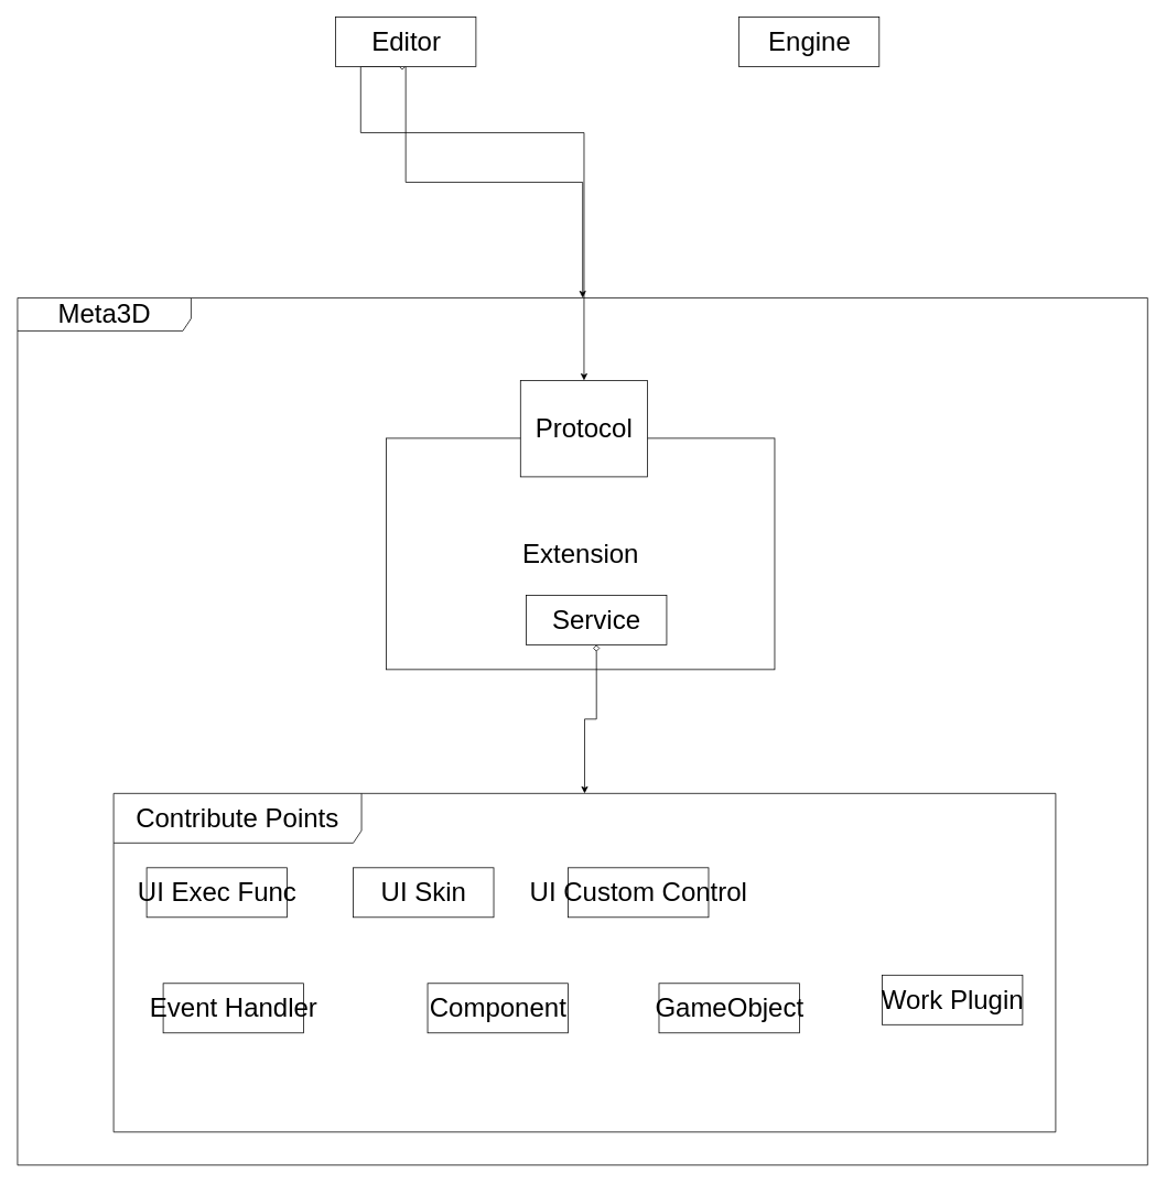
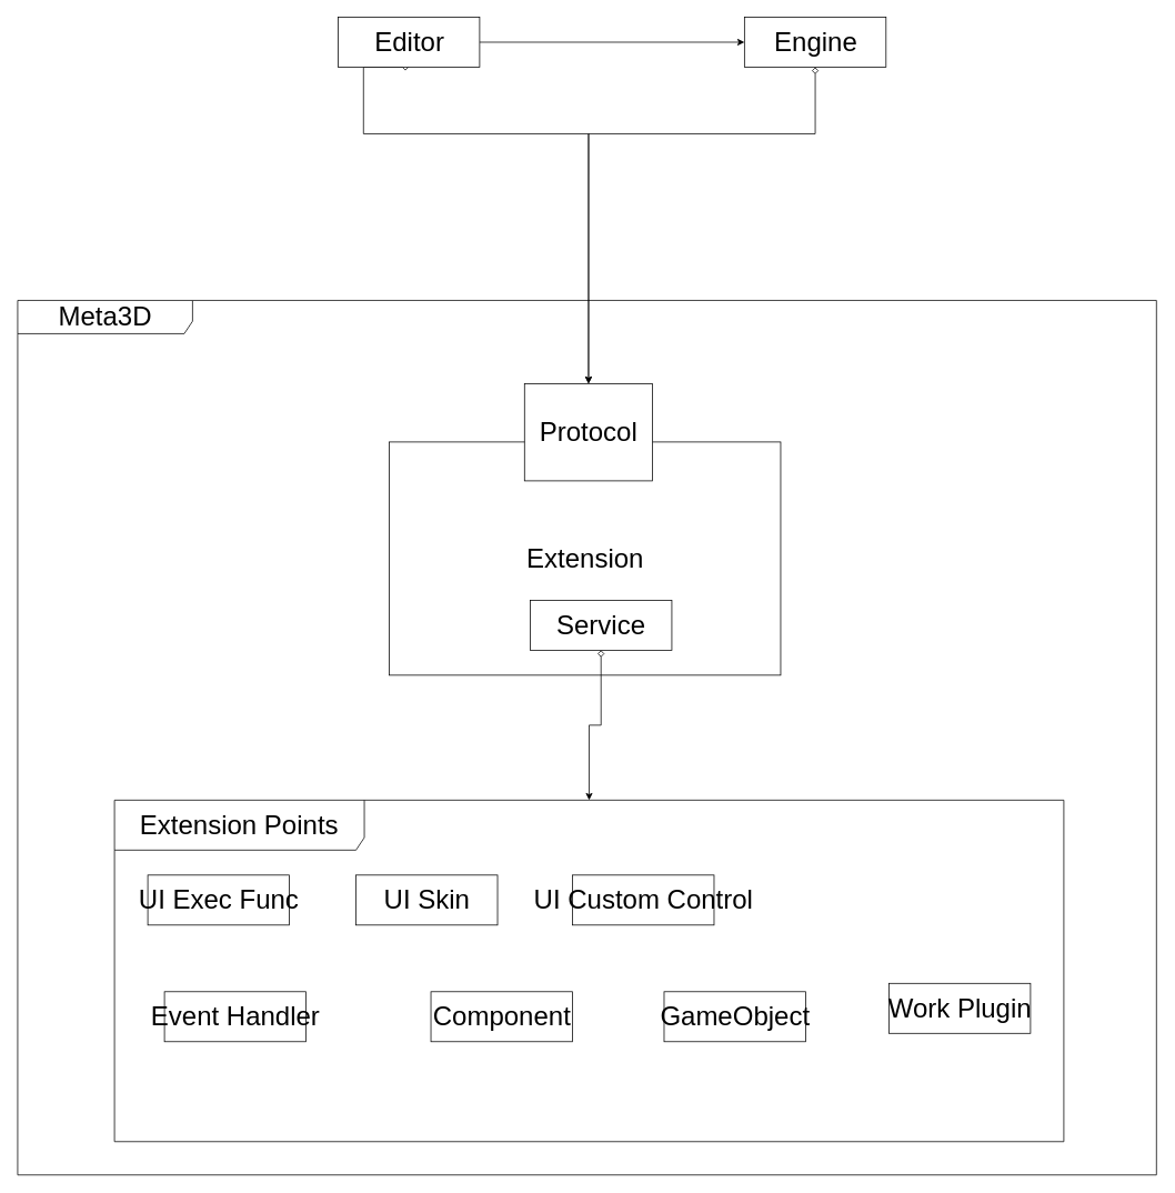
  <mxCell id="0" />
  <mxCell id="1" parent="0" />
  <mxCell id="2" value="&lt;font style=&quot;font-size: 32px&quot;&gt;Meta3D&lt;/font&gt;" style="shape=umlFrame;whiteSpace=wrap;html=1;width=210;height=40;fontSize=32;" parent="1" vertex="1"><mxGeometry x="20.75" y="360" width="1367.5" height="1050" as="geometry" /></mxCell>
  <mxCell id="3" value="" style="group" parent="1" vertex="1" connectable="0"><mxGeometry x="467" y="460" width="470" height="350" as="geometry" /></mxCell>
  <mxCell id="4" value="Extension" style="html=1;fontSize=32;" parent="3" vertex="1"><mxGeometry y="70" width="470" height="280" as="geometry" /></mxCell>
  <mxCell id="5" value="Protocol" style="html=1;fontSize=32;" parent="3" vertex="1"><mxGeometry x="162.364" width="153.818" height="116.667" as="geometry" /></mxCell>
  <mxCell id="6" value="Service" style="html=1;fontSize=32;" parent="3" vertex="1"><mxGeometry x="169.27" y="260.0" width="170" height="60" as="geometry" /></mxCell>
  <mxCell id="7" style="edgeStyle=orthogonalEdgeStyle;rounded=0;orthogonalLoop=1;jettySize=auto;html=1;startArrow=diamond;startFill=0;exitX=0.5;exitY=1;exitDx=0;exitDy=0;" parent="1" source="6" target="15" edge="1"><mxGeometry relative="1" as="geometry" /></mxCell>
  <mxCell id="8" value="UI Exec Func" style="html=1;fontSize=32;" parent="1" vertex="1"><mxGeometry x="177" y="1050" width="170" height="60" as="geometry" /></mxCell>
  <mxCell id="9" value="UI Skin" style="html=1;fontSize=32;" parent="1" vertex="1"><mxGeometry x="427" y="1050" width="170" height="60" as="geometry" /></mxCell>
  <mxCell id="10" value="UI Custom Control" style="html=1;fontSize=32;" parent="1" vertex="1"><mxGeometry x="687" y="1050" width="170" height="60" as="geometry" /></mxCell>
  <mxCell id="11" value="Event Handler" style="html=1;fontSize=32;" parent="1" vertex="1"><mxGeometry x="197" y="1190" width="170" height="60" as="geometry" /></mxCell>
  <mxCell id="12" value="Component" style="html=1;fontSize=32;" parent="1" vertex="1"><mxGeometry x="517" y="1190" width="170" height="60" as="geometry" /></mxCell>
  <mxCell id="13" value="GameObject" style="html=1;fontSize=32;" parent="1" vertex="1"><mxGeometry x="797" y="1190" width="170" height="60" as="geometry" /></mxCell>
  <mxCell id="14" value="Work Plugin" style="html=1;fontSize=32;" parent="1" vertex="1"><mxGeometry x="1067" y="1180" width="170" height="60" as="geometry" /></mxCell>
- <mxCell id="15" value="&lt;font style=&quot;font-size: 32px&quot;&gt;Contribute Points&lt;/font&gt;" style="shape=umlFrame;whiteSpace=wrap;html=1;width=300;height=60;fontSize=32;" parent="1" vertex="1"><mxGeometry x="137" y="960" width="1140" height="410" as="geometry" /></mxCell>
+ <mxCell id="15" value="&lt;font style=&quot;font-size: 32px&quot;&gt;Extension Points&lt;/font&gt;" style="shape=umlFrame;whiteSpace=wrap;html=1;width=300;height=60;fontSize=32;" parent="1" vertex="1"><mxGeometry x="137" y="960" width="1140" height="410" as="geometry" /></mxCell>
  <mxCell id="16" style="edgeStyle=orthogonalEdgeStyle;rounded=0;orthogonalLoop=1;jettySize=auto;html=1;startArrow=diamond;startFill=0;endArrow=classic;endFill=1;exitX=0.5;exitY=1;exitDx=0;exitDy=0;entryX=0.5;entryY=0;entryDx=0;entryDy=0;" parent="1" source="18" target="5" edge="1"><mxGeometry relative="1" as="geometry"><mxPoint x="720" y="420" as="targetPoint" /><Array as="points"><mxPoint x="436" y="160" /><mxPoint x="707" y="160" /></Array></mxGeometry></mxCell>
- <mxCell id="17" style="edgeStyle=orthogonalEdgeStyle;rounded=0;orthogonalLoop=1;jettySize=auto;html=1;startArrow=none;startFill=0;endArrow=classic;endFill=1;" parent="1" source="18" target="2" edge="1"><mxGeometry relative="1" as="geometry" /></mxCell>
+ <mxCell id="17" style="edgeStyle=orthogonalEdgeStyle;rounded=0;orthogonalLoop=1;jettySize=auto;html=1;startArrow=none;startFill=0;endArrow=classic;endFill=1;" parent="1" source="18" target="20" edge="1"><mxGeometry relative="1" as="geometry" /></mxCell>
  <mxCell id="18" value="Editor" style="html=1;fontSize=32;" parent="1" vertex="1"><mxGeometry x="405.5" y="20" width="170" height="60" as="geometry" /></mxCell>
+ <mxCell id="19" style="edgeStyle=orthogonalEdgeStyle;rounded=0;orthogonalLoop=1;jettySize=auto;html=1;entryX=0.5;entryY=0;entryDx=0;entryDy=0;startArrow=diamond;startFill=0;endArrow=classic;endFill=1;exitX=0.5;exitY=1;exitDx=0;exitDy=0;" parent="1" source="20" target="5" edge="1"><mxGeometry relative="1" as="geometry"><Array as="points"><mxPoint x="979" y="160" /><mxPoint x="707" y="160" /></Array></mxGeometry></mxCell>
  <mxCell id="20" value="Engine" style="html=1;fontSize=32;" parent="1" vertex="1"><mxGeometry x="893.5" y="20" width="170" height="60" as="geometry" /></mxCell>
